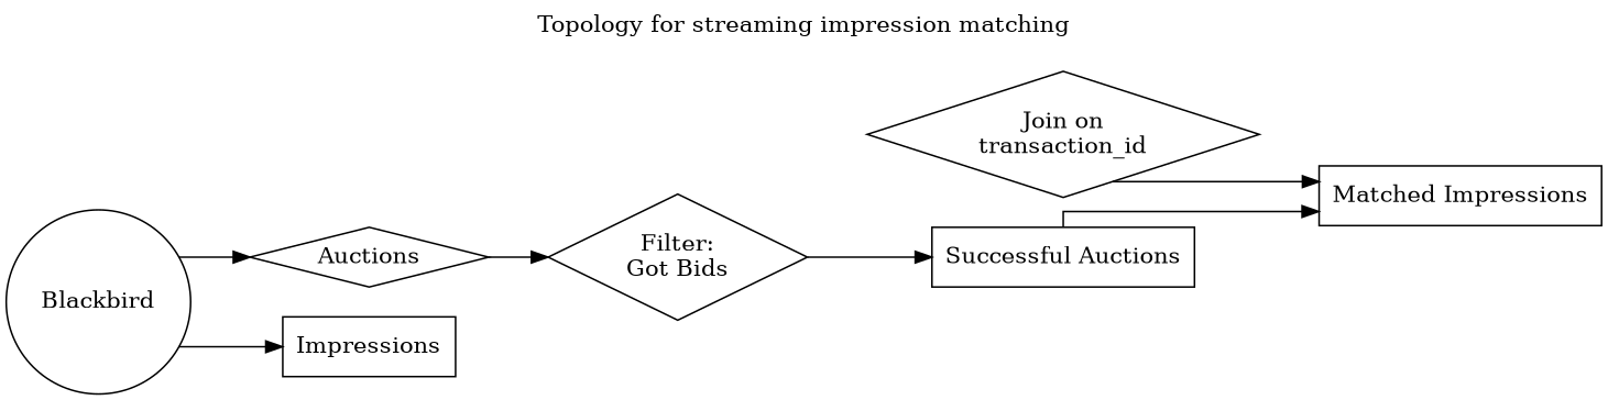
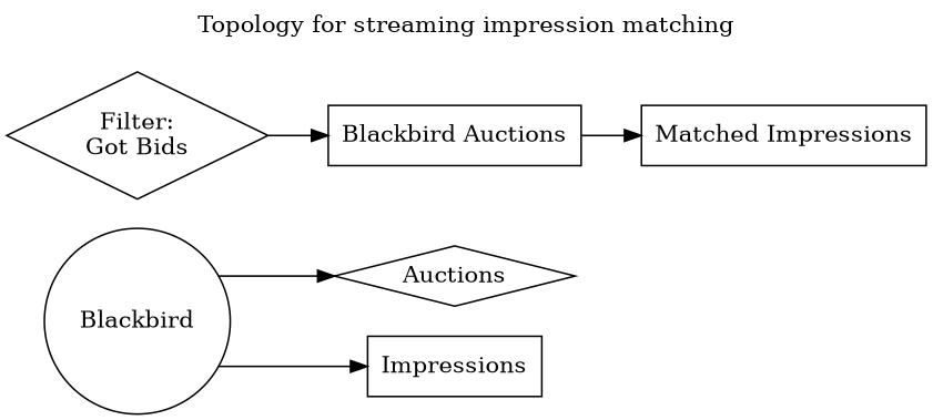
  strict digraph {
    label="Topology for streaming impression matching\n\n"
    labelloc=t
    rankdir=LR
    splines=ortho
    node [shape=diamond]
    n1 [label=Auctions]
    n2 [label=Impressions shape=box]
    n3 [label="Filter:\nGot Bids"]
    n4 [label=Blackbird shape=circle]
-   n5 [label="Successful Auctions" shape=box]
+   n5 [label="Blackbird Auctions" shape=box]
    n6 [label="Matched Impressions" shape=box]
-   n7 [label="Join on\ntransaction_id"]
    subgraph sub_1 {
      rank=same
      n1
      n2
    }
-   n1 -> n3
    n3 -> n5
    n4 -> n1
    n4 -> n2
    n5 -> n6
-   n7 -> n6
  }
